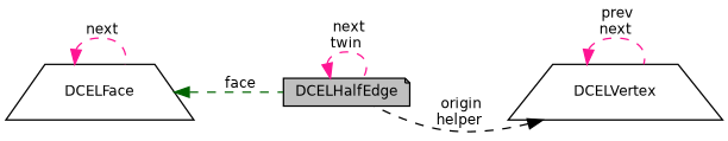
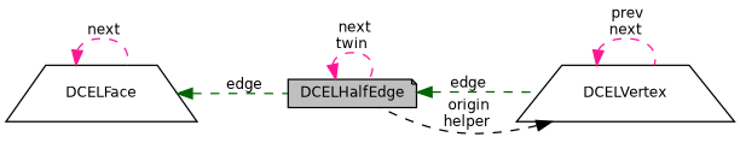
  digraph {
    rankdir=LR
    node [color=black fillcolor=white fontname=Helvetica fontsize=10 shape=trapezium style=filled]
    edge [color=deeppink dir=back fontname=Helvetica fontsize=10 labelfontname=Helvetica labelfontsize=10 style=dashed]
    n1 [fillcolor=grey75 fontcolor=black height=0.2 label=DCELHalfEdge shape=note width=0.4]
    n2 [height=0.2 label=DCELVertex width=0.4]
    n3 [height=0.2 label=DCELFace width=0.4]
    n1 -> n1 [label=" next\ntwin"]
+   n1 -> n2 [color=darkgreen label=" edge"]
    n2 -> n1 [color=black label=" origin\nhelper"]
    n2 -> n2 [label=" prev\nnext"]
-   n3 -> n1 [color=darkgreen label=" face"]
+   n3 -> n1 [color=darkgreen label=" edge"]
    n3 -> n3 [label=" next"]
  }
